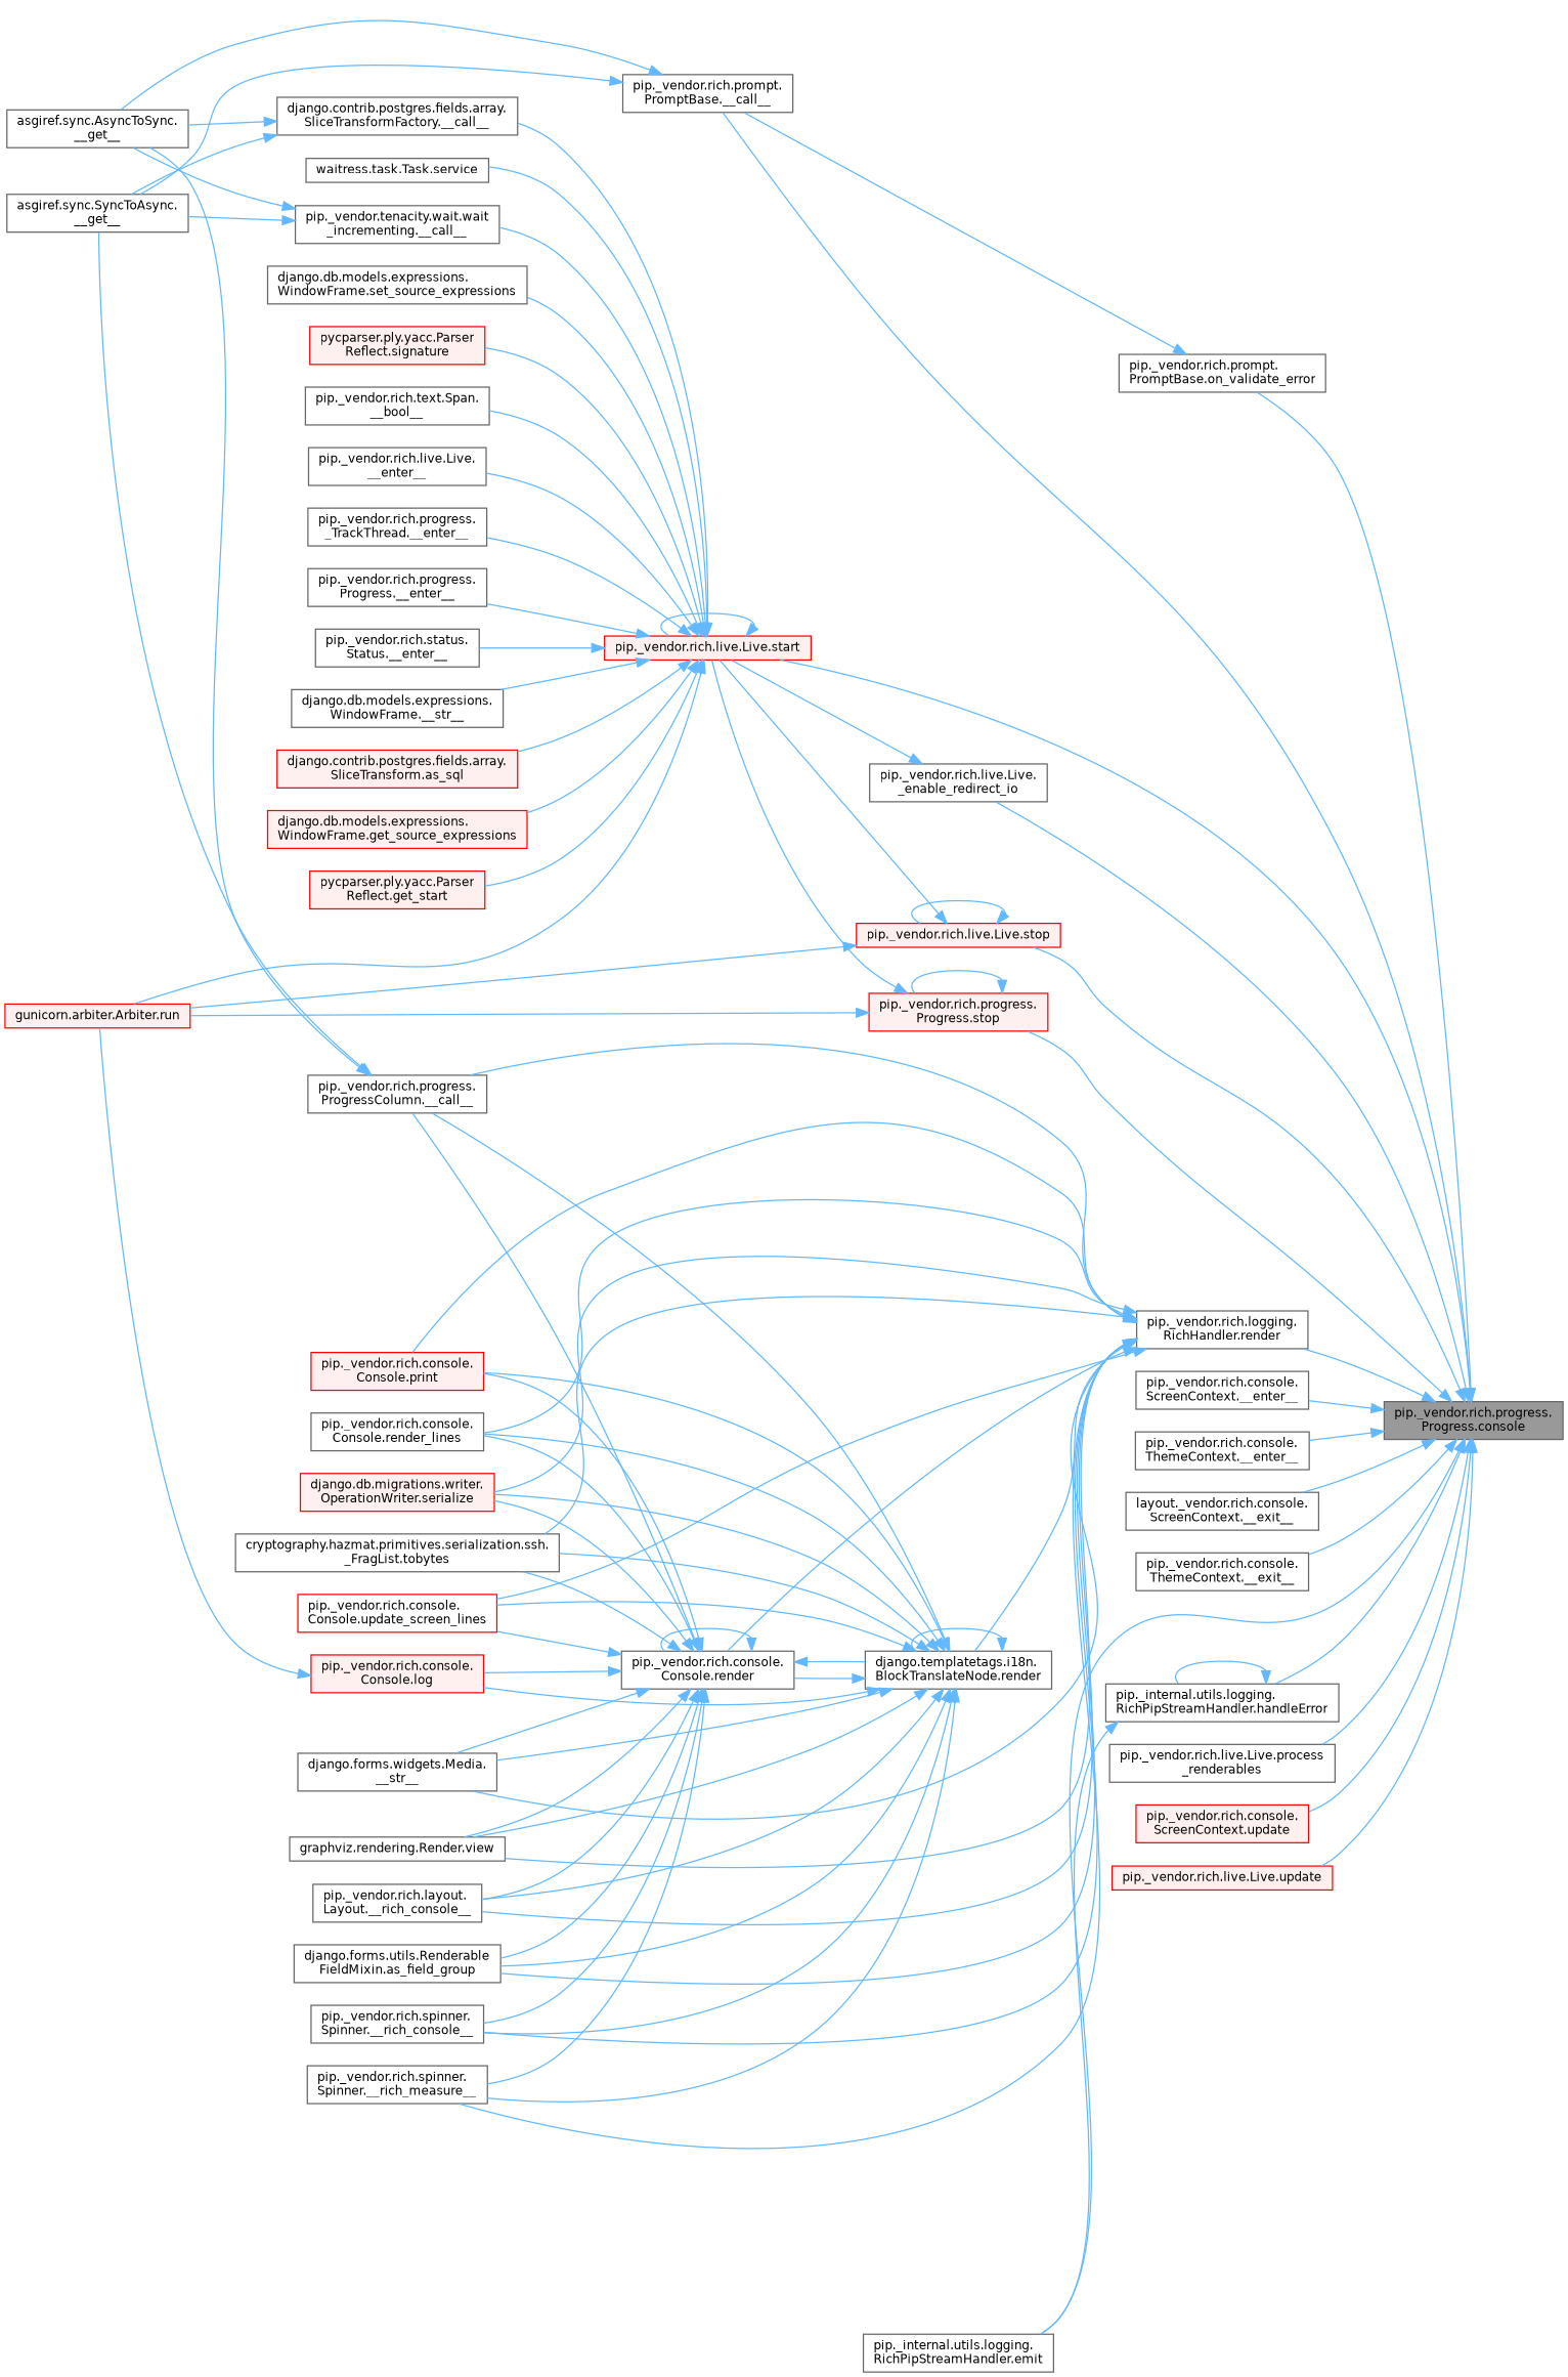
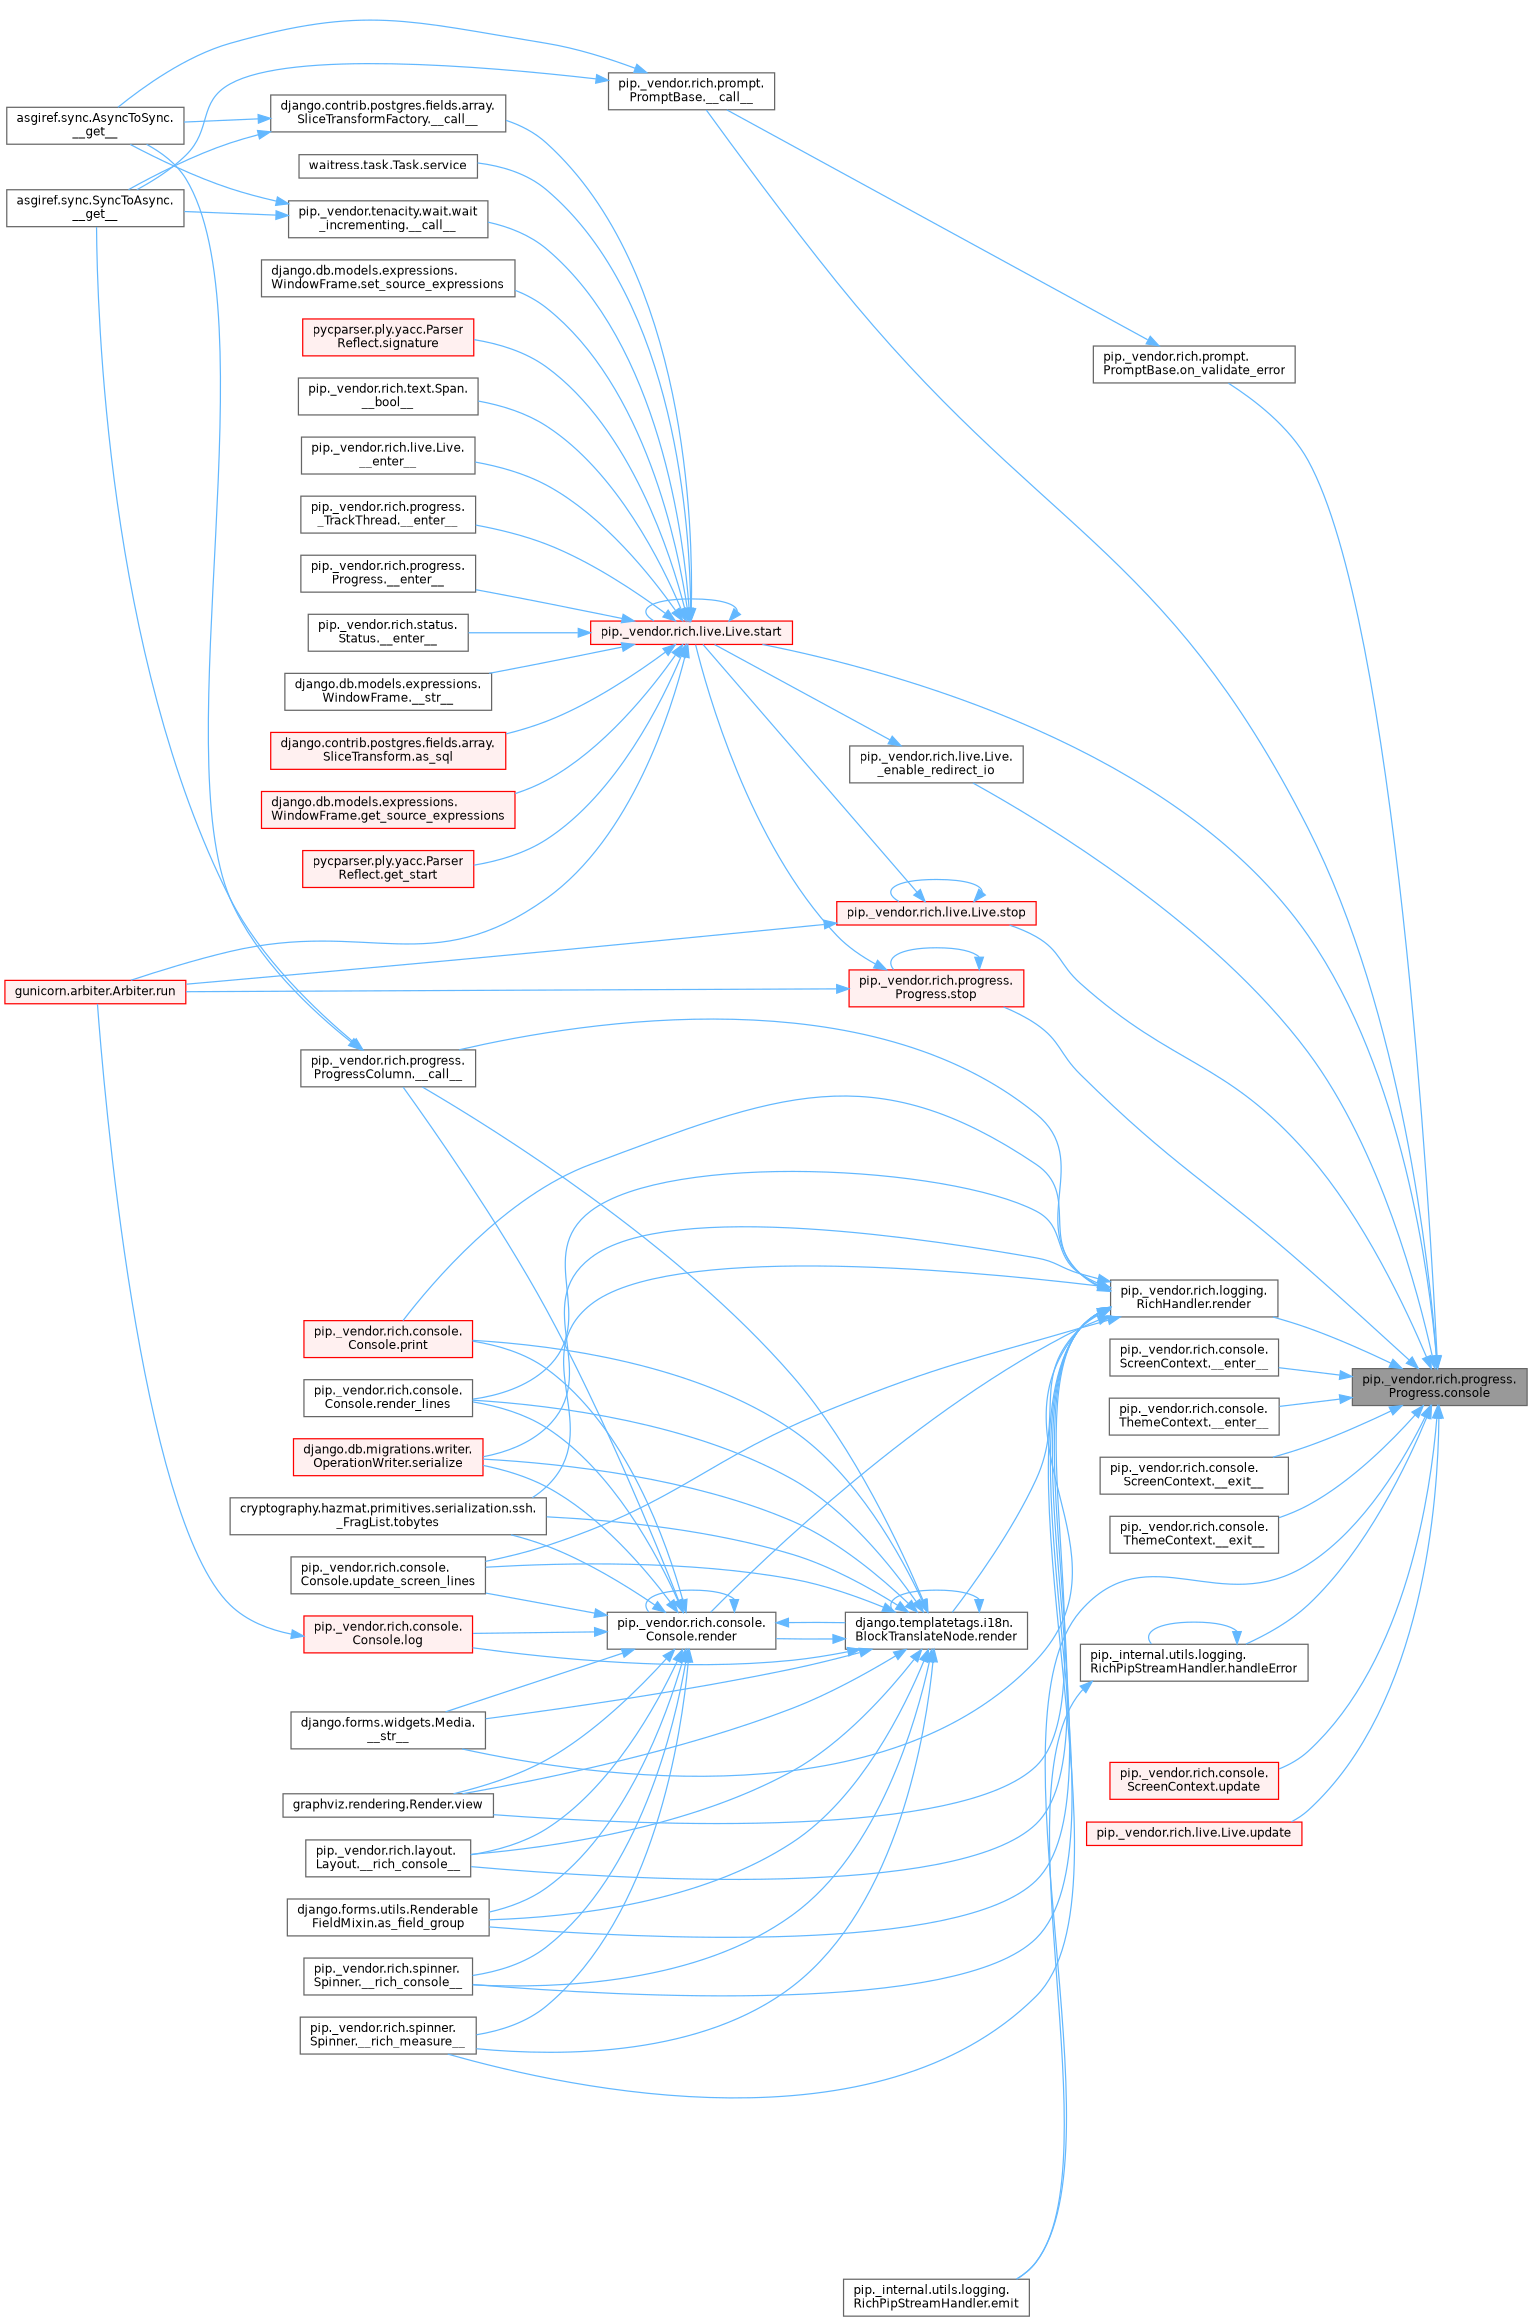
  digraph {
    rankdir=RL
    node [color=grey40 fillcolor=white fontname=Helvetica fontsize=10 shape=box style=filled]
    edge [color=steelblue1 dir=back fontname=Helvetica fontsize=10 labelfontname=Helvetica labelfontsize=10 style=solid]
    n1 [color=gray40 fillcolor=grey60 fontcolor=black height=0.2 label="pip._vendor.rich.progress.\lProgress.console" width=0.4]
    n2 [height=0.2 label="pip._vendor.rich.prompt.\lPromptBase.__call__" width=0.4]
    n3 [height=0.2 label="pip._vendor.rich.console.\lScreenContext.__enter__" width=0.4]
    n4 [height=0.2 label="pip._vendor.rich.console.\lThemeContext.__enter__" width=0.4]
-   n5 [height=0.2 label="layout._vendor.rich.console.\lScreenContext.__exit__" width=0.4]
+   n5 [height=0.2 label="pip._vendor.rich.console.\lScreenContext.__exit__" width=0.4]
    n6 [height=0.2 label="pip._vendor.rich.console.\lThemeContext.__exit__" width=0.4]
    n7 [height=0.2 label="pip._vendor.rich.live.Live.\l_enable_redirect_io" width=0.4]
    n8 [color=red fillcolor="#FFF0F0" height=0.2 label="pip._vendor.rich.live.Live.start" width=0.4]
    n9 [height=0.2 label="pip._internal.utils.logging.\lRichPipStreamHandler.emit" width=0.4]
    n10 [height=0.2 label="pip._internal.utils.logging.\lRichPipStreamHandler.handleError" width=0.4]
    n11 [height=0.2 label="pip._vendor.rich.prompt.\lPromptBase.on_validate_error" width=0.4]
-   n12 [height=0.2 label="pip._vendor.rich.live.Live.process\l_renderables" width=0.4]
    n13 [height=0.2 label="pip._vendor.rich.logging.\lRichHandler.render" width=0.4]
    n14 [color=red fillcolor="#FFF0F0" height=0.2 label="pip._vendor.rich.live.Live.stop" width=0.4]
    n15 [color=red fillcolor="#FFF0F0" height=0.2 label="pip._vendor.rich.progress.\lProgress.stop" width=0.4]
    n16 [color=red fillcolor="#FFF0F0" height=0.2 label="pip._vendor.rich.console.\lScreenContext.update" width=0.4]
    n17 [color=red fillcolor="#FFF0F0" height=0.2 label="pip._vendor.rich.live.Live.update" width=0.4]
    n18 [height=0.2 label="asgiref.sync.AsyncToSync.\l__get__" width=0.4]
    n19 [height=0.2 label="asgiref.sync.SyncToAsync.\l__get__" width=0.4]
    n20 [height=0.2 label="pip._vendor.rich.text.Span.\l__bool__" width=0.4]
    n21 [height=0.2 label="django.contrib.postgres.fields.array.\lSliceTransformFactory.__call__" width=0.4]
    n22 [height=0.2 label="pip._vendor.tenacity.wait.wait\l_incrementing.__call__" width=0.4]
    n23 [height=0.2 label="pip._vendor.rich.live.Live.\l__enter__" width=0.4]
    n24 [height=0.2 label="pip._vendor.rich.progress.\l_TrackThread.__enter__" width=0.4]
    n25 [height=0.2 label="pip._vendor.rich.progress.\lProgress.__enter__" width=0.4]
    n26 [height=0.2 label="pip._vendor.rich.status.\lStatus.__enter__" width=0.4]
    n27 [height=0.2 label="django.db.models.expressions.\lWindowFrame.__str__" width=0.4]
    n28 [color=red fillcolor="#FFF0F0" height=0.2 label="django.contrib.postgres.fields.array.\lSliceTransform.as_sql" width=0.4]
    n29 [color=red fillcolor="#FFF0F0" height=0.2 label="django.db.models.expressions.\lWindowFrame.get_source_expressions" width=0.4]
    n30 [color=red fillcolor="#FFF0F0" height=0.2 label="pycparser.ply.yacc.Parser\lReflect.get_start" width=0.4]
    n31 [color=red fillcolor="#FFF0F0" height=0.2 label="gunicorn.arbiter.Arbiter.run" width=0.4]
    n32 [height=0.2 label="waitress.task.Task.service" width=0.4]
    n33 [height=0.2 label="django.db.models.expressions.\lWindowFrame.set_source_expressions" width=0.4]
    n34 [color=red fillcolor="#FFF0F0" height=0.2 label="pycparser.ply.yacc.Parser\lReflect.signature" width=0.4]
    n35 [height=0.2 label="pip._vendor.rich.progress.\lProgressColumn.__call__" width=0.4]
    n36 [height=0.2 label="pip._vendor.rich.layout.\lLayout.__rich_console__" width=0.4]
    n37 [height=0.2 label="pip._vendor.rich.spinner.\lSpinner.__rich_console__" width=0.4]
    n38 [height=0.2 label="pip._vendor.rich.spinner.\lSpinner.__rich_measure__" width=0.4]
    n39 [height=0.2 label="django.forms.widgets.Media.\l__str__" width=0.4]
    n40 [height=0.2 label="django.forms.utils.Renderable\lFieldMixin.as_field_group" width=0.4]
    n41 [color=red fillcolor="#FFF0F0" height=0.2 label="pip._vendor.rich.console.\lConsole.print" width=0.4]
    n42 [height=0.2 label="django.templatetags.i18n.\lBlockTranslateNode.render" width=0.4]
    n43 [height=0.2 label="pip._vendor.rich.console.\lConsole.render" width=0.4]
    n44 [height=0.2 label="pip._vendor.rich.console.\lConsole.render_lines" width=0.4]
    n45 [color=red fillcolor="#FFF0F0" height=0.2 label="django.db.migrations.writer.\lOperationWriter.serialize" width=0.4]
    n46 [height=0.2 label="cryptography.hazmat.primitives.serialization.ssh.\l_FragList.tobytes" width=0.4]
-   n47 [color=red height=0.2 label="pip._vendor.rich.console.\lConsole.update_screen_lines" width=0.4]
+   n47 [height=0.2 label="pip._vendor.rich.console.\lConsole.update_screen_lines" width=0.4]
    n48 [height=0.2 label="graphviz.rendering.Render.view" width=0.4]
    n49 [color=red fillcolor="#FFF0F0" height=0.2 label="pip._vendor.rich.console.\lConsole.log" width=0.4]
    n1 -> n2
    n1 -> n3
    n1 -> n4
    n1 -> n5
    n1 -> n6
    n1 -> n7
    n1 -> n8
    n1 -> n9
    n1 -> n10
    n1 -> n11
-   n1 -> n12
    n1 -> n13
    n1 -> n14
    n1 -> n15
    n1 -> n16
    n1 -> n17
    n2 -> n18
    n2 -> n19
    n7 -> n8
    n8 -> n8
    n8 -> n20
    n8 -> n21
    n8 -> n22
    n8 -> n23
    n8 -> n24
    n8 -> n25
    n8 -> n26
    n8 -> n27
    n8 -> n28
    n8 -> n29
    n8 -> n30
    n8 -> n31
    n8 -> n32
    n8 -> n33
    n8 -> n34
    n10 -> n9
    n10 -> n10
    n11 -> n2
    n13 -> n35
    n13 -> n36
    n13 -> n37
    n13 -> n38
    n13 -> n39
    n13 -> n40
    n13 -> n41
    n13 -> n42
    n13 -> n43
    n13 -> n44
    n13 -> n45
    n13 -> n46
    n13 -> n47
    n13 -> n48
    n14 -> n8
    n14 -> n14
    n14 -> n31
    n15 -> n8
    n15 -> n15
    n15 -> n31
    n21 -> n18
    n21 -> n19
    n22 -> n18
    n22 -> n19
    n35 -> n18
    n35 -> n19
    n42 -> n35
    n42 -> n36
    n42 -> n37
    n42 -> n38
    n42 -> n39
    n42 -> n40
    n42 -> n41
    n42 -> n42
    n42 -> n43
    n42 -> n44
    n42 -> n45
    n42 -> n46
    n42 -> n47
    n42 -> n48
    n42 -> n49
    n43 -> n35
    n43 -> n36
    n43 -> n37
    n43 -> n38
    n43 -> n39
    n43 -> n40
    n43 -> n41
    n43 -> n42
    n43 -> n43
    n43 -> n44
    n43 -> n45
    n43 -> n46
    n43 -> n47
    n43 -> n48
    n43 -> n49
    n49 -> n31
  }
